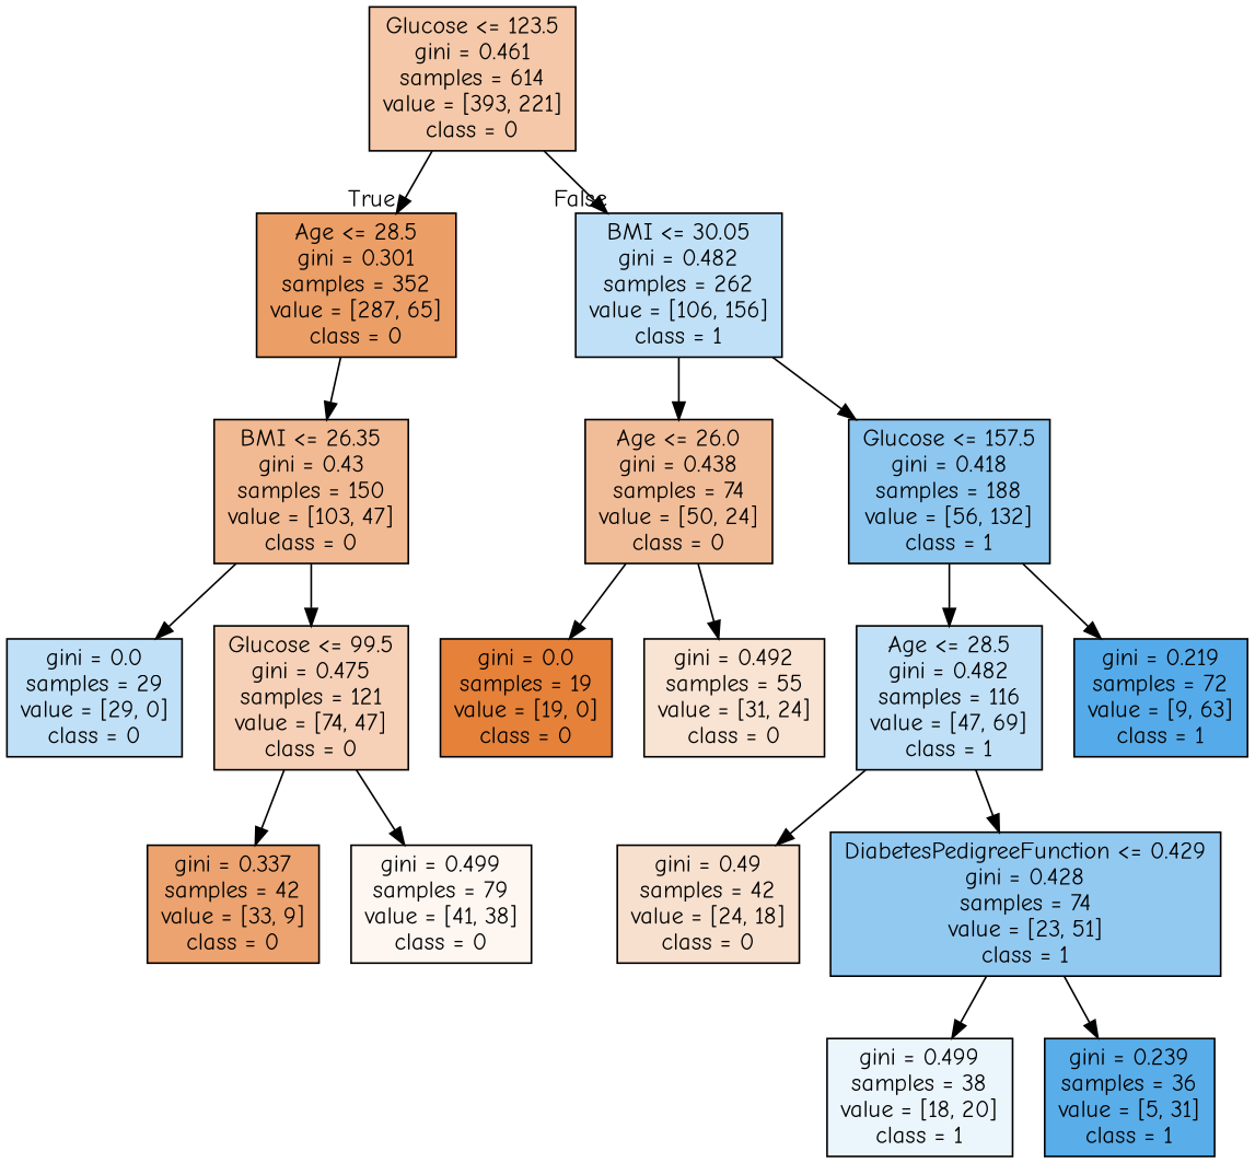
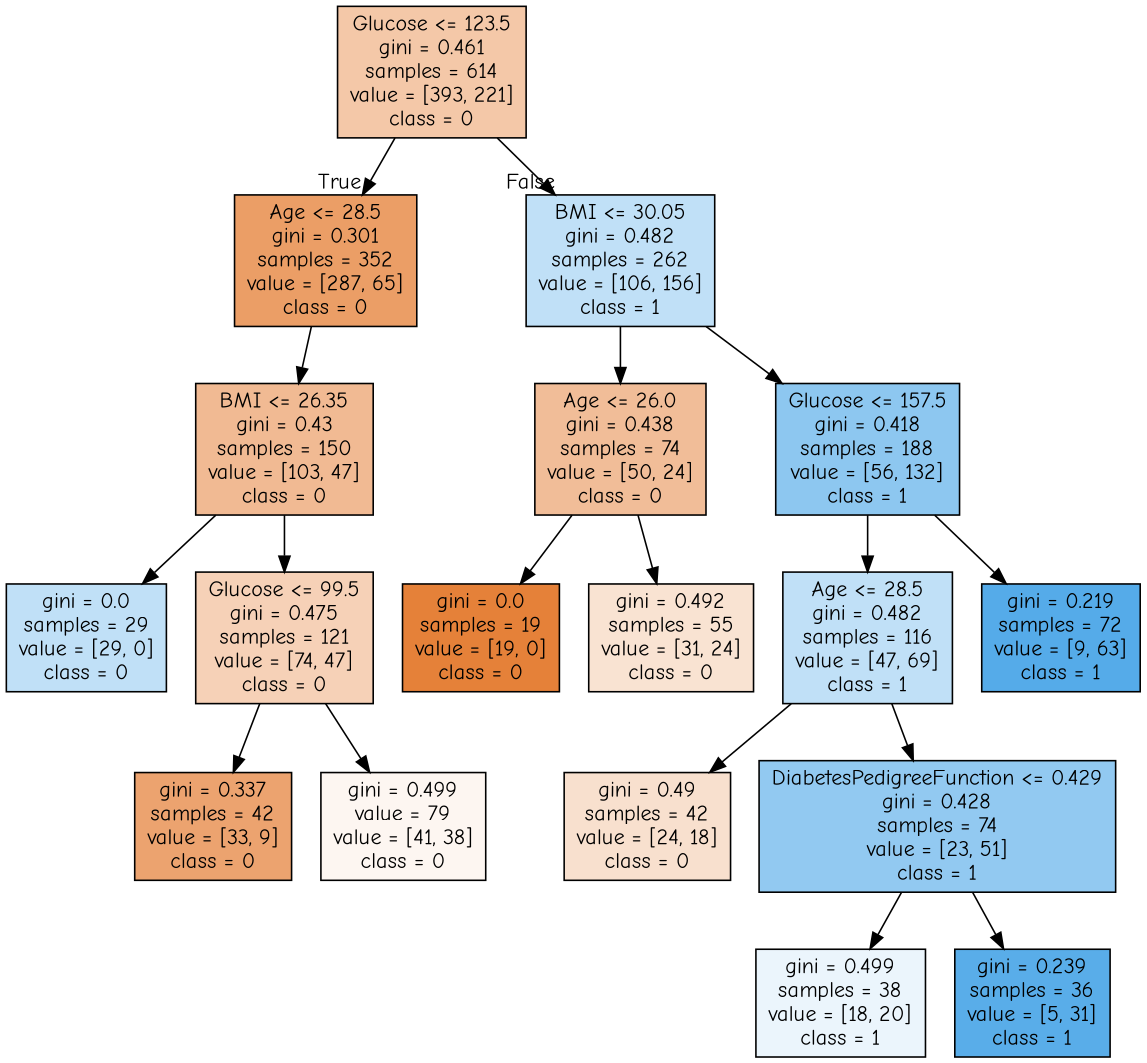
  digraph {
    fontname="Comic Neue"
    node [color=black fillcolor="#c0e0f7" fontname="Comic Neue" shape=box style=filled]
    edge [fontname="Comic Neue"]
    n1 [fillcolor="#f4c8a8" label="Glucose <= 123.5\ngini = 0.461\nsamples = 614\nvalue = [393, 221]\nclass = 0"]
    n2 [fillcolor="#eb9e66" label="Age <= 28.5\ngini = 0.301\nsamples = 352\nvalue = [287, 65]\nclass = 0"]
    n3 [label="BMI <= 30.05\ngini = 0.482\nsamples = 262\nvalue = [106, 156]\nclass = 1"]
    n4 [fillcolor="#f1ba93" label="BMI <= 26.35\ngini = 0.43\nsamples = 150\nvalue = [103, 47]\nclass = 0"]
    n5 [fillcolor="#f1bd98" label="Age <= 26.0\ngini = 0.438\nsamples = 74\nvalue = [50, 24]\nclass = 0"]
    n6 [fillcolor="#8dc7f0" label="Glucose <= 157.5\ngini = 0.418\nsamples = 188\nvalue = [56, 132]\nclass = 1"]
    n7 [label="gini = 0.0\nsamples = 29\nvalue = [29, 0]\nclass = 0"]
    n8 [fillcolor="#f6d1b7" label="Glucose <= 99.5\ngini = 0.475\nsamples = 121\nvalue = [74, 47]\nclass = 0"]
    n9 [fillcolor="#eca36f" label="gini = 0.337\nsamples = 42\nvalue = [33, 9]\nclass = 0"]
-   n10 [fillcolor="#fdf6f1" label="gini = 0.499\nsamples = 79\nvalue = [41, 38]\nclass = 0"]
+   n10 [fillcolor="#fdf6f1" label="gini = 0.499\nvalue = 79\nvalue = [41, 38]\nclass = 0"]
    n11 [fillcolor="#e58139" label="gini = 0.0\nsamples = 19\nvalue = [19, 0]\nclass = 0"]
    n12 [fillcolor="#f9e3d2" label="gini = 0.492\nsamples = 55\nvalue = [31, 24]\nclass = 0"]
    n13 [label="Age <= 28.5\ngini = 0.482\nsamples = 116\nvalue = [47, 69]\nclass = 1"]
    n14 [fillcolor="#55abe9" label="gini = 0.219\nsamples = 72\nvalue = [9, 63]\nclass = 1"]
    n15 [fillcolor="#f8e0ce" label="gini = 0.49\nsamples = 42\nvalue = [24, 18]\nclass = 0"]
    n16 [fillcolor="#92c9f1" label="DiabetesPedigreeFunction <= 0.429\ngini = 0.428\nsamples = 74\nvalue = [23, 51]\nclass = 1"]
    n17 [fillcolor="#ebf5fc" label="gini = 0.499\nsamples = 38\nvalue = [18, 20]\nclass = 1"]
    n18 [fillcolor="#59ade9" label="gini = 0.239\nsamples = 36\nvalue = [5, 31]\nclass = 1"]
    n1 -> n2 [headlabel=True labelangle=45 labeldistance=2.5]
    n1 -> n3 [headlabel=False labelangle=-45 labeldistance=2.5]
    n2 -> n4
    n3 -> n5
    n3 -> n6
    n4 -> n7
    n4 -> n8
    n5 -> n11
    n5 -> n12
    n6 -> n13
    n6 -> n14
    n8 -> n9
    n8 -> n10
    n13 -> n15
    n13 -> n16
    n16 -> n17
    n16 -> n18
  }
